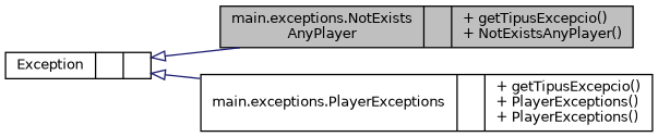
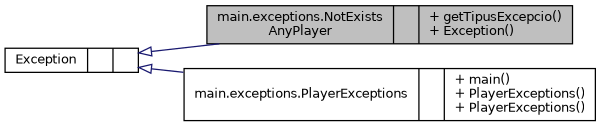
  digraph {
    rankdir=LR
    node [color=black fillcolor=white fontname=Helvetica fontsize=10 shape=record style=filled]
    edge [arrowtail=onormal color=midnightblue dir=back fontname=Helvetica fontsize=10 labelfontname=Helvetica labelfontsize=10 style=solid]
-   n1 [fillcolor=grey75 fontcolor=black height=0.2 label="{main.exceptions.NotExists\lAnyPlayer\n||+ getTipusExcepcio()\l+ NotExistsAnyPlayer()\l}" width=0.4]
-   n2 [height=0.2 label="{main.exceptions.PlayerExceptions\n||+ getTipusExcepcio()\l+ PlayerExceptions()\l+ PlayerExceptions()\l}" width=0.4]
+   n1 [fillcolor=grey75 fontcolor=black height=0.2 label="{main.exceptions.NotExists\lAnyPlayer\n||+ getTipusExcepcio()\l+ Exception()\l}" width=0.4]
+   n2 [height=0.2 label="{main.exceptions.PlayerExceptions\n||+ main()\l+ PlayerExceptions()\l+ PlayerExceptions()\l}" width=0.4]
    n3 [height=0.2 label="{Exception\n||}" width=0.4]
    n3 -> n1
    n3 -> n2
  }
